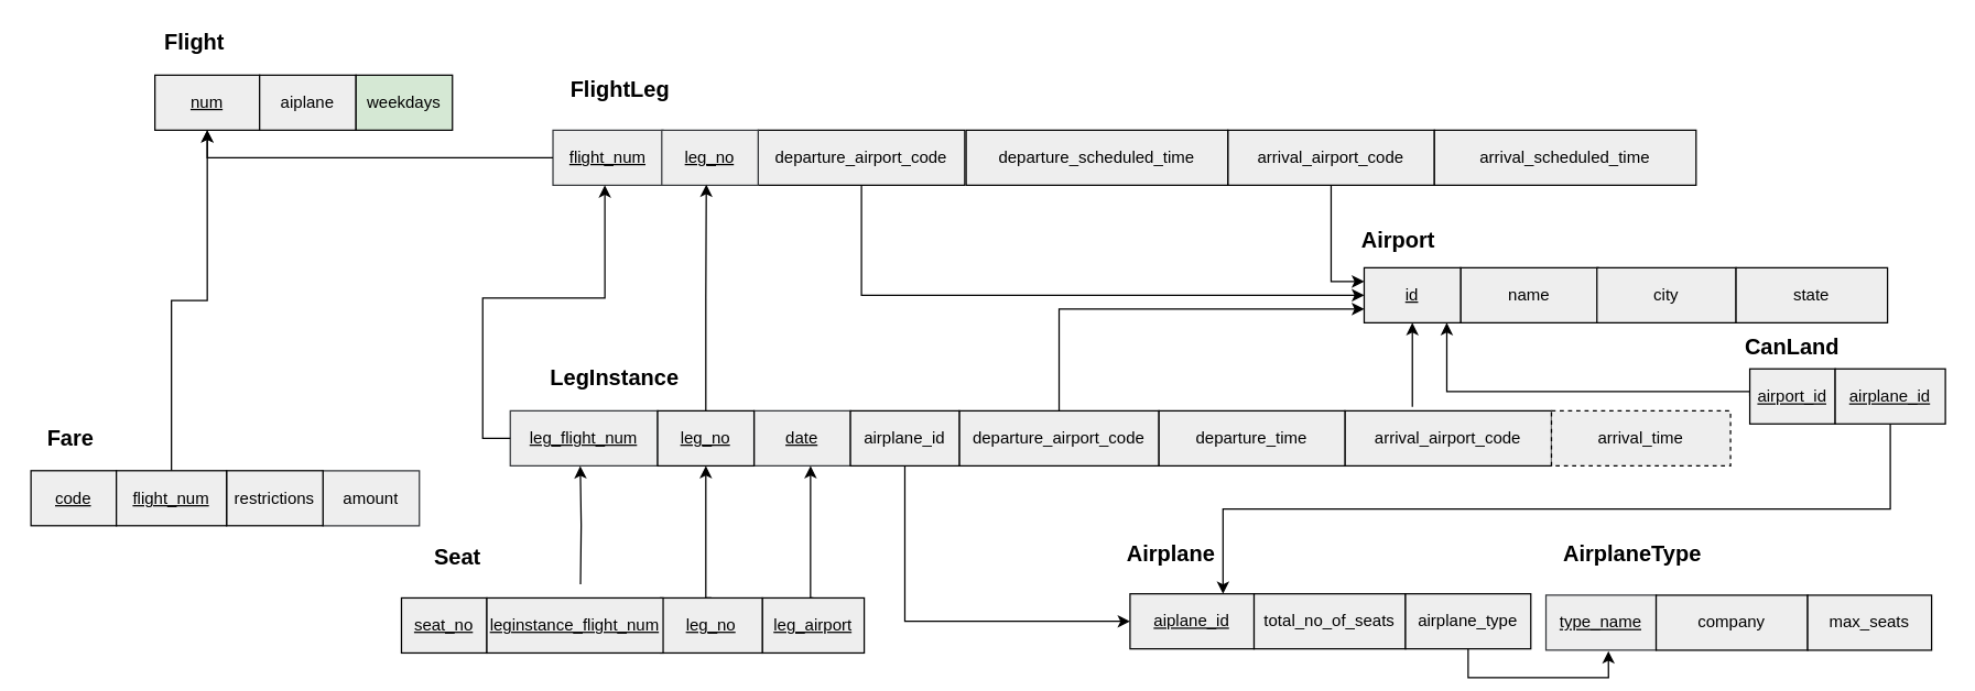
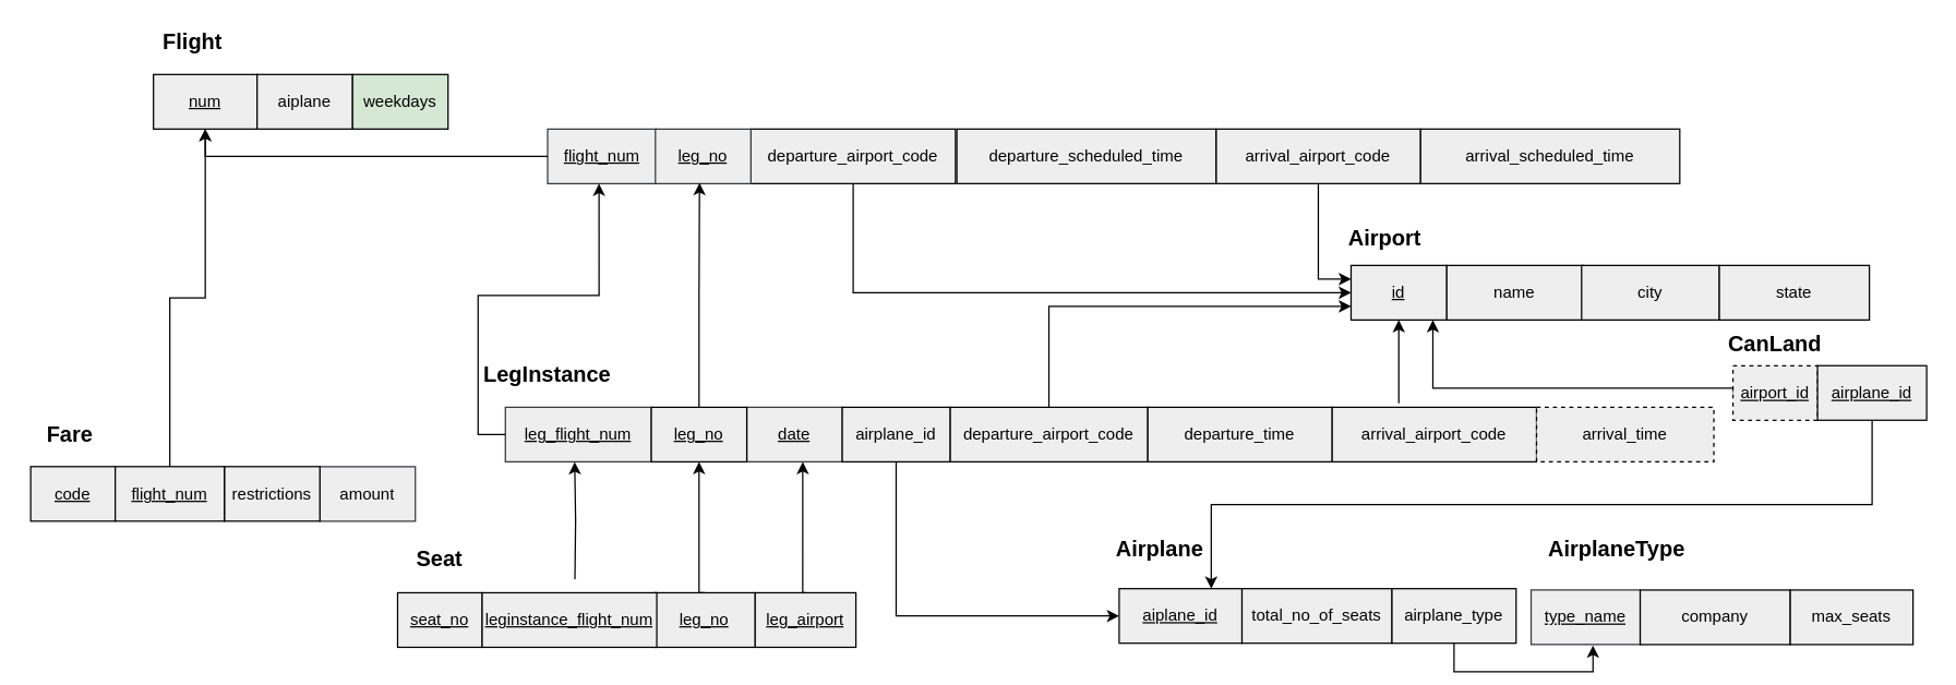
  <mxCell id="0" />
  <mxCell id="1" parent="0" />
  <mxCell id="2" value="" style="shape=table;html=1;whiteSpace=wrap;startSize=0;container=1;collapsible=0;childLayout=tableLayout;fillColor=#eeeeee;strokeColor=#36393d;" parent="1" vertex="1"><mxGeometry x="1122" y="432" width="80" height="40" as="geometry" /></mxCell>
  <mxCell id="3" value="" style="shape=partialRectangle;html=1;whiteSpace=wrap;collapsible=0;dropTarget=0;pointerEvents=0;fillColor=none;top=0;left=0;bottom=0;right=0;points=[[0,0.5],[1,0.5]];portConstraint=eastwest;" parent="2" vertex="1"><mxGeometry width="80" height="40" as="geometry" /></mxCell>
  <mxCell id="4" value="&lt;u&gt;type_name&lt;/u&gt;" style="shape=partialRectangle;html=1;whiteSpace=wrap;connectable=0;fillColor=none;top=0;left=0;bottom=0;right=0;overflow=hidden;" parent="3" vertex="1"><mxGeometry width="80" height="40" as="geometry" /></mxCell>
  <mxCell id="5" value="&lt;span style=&quot;font-size: 16px&quot;&gt;&lt;b&gt;AirplaneType&lt;/b&gt;&lt;/span&gt;" style="text;html=1;strokeColor=none;fillColor=none;align=center;verticalAlign=middle;whiteSpace=wrap;rounded=0;" parent="1" vertex="1"><mxGeometry x="1120" y="392" width="130" height="20" as="geometry" /></mxCell>
  <mxCell id="6" value="&lt;span style=&quot;font-size: 16px&quot;&gt;&lt;b&gt;Airport&lt;/b&gt;&lt;/span&gt;" style="text;html=1;strokeColor=none;fillColor=none;align=center;verticalAlign=middle;whiteSpace=wrap;rounded=0;" parent="1" vertex="1"><mxGeometry x="940" y="164" width="150" height="20" as="geometry" /></mxCell>
  <mxCell id="7" value="name" style="rounded=0;whiteSpace=wrap;html=1;strokeColor=#000000;fillColor=#EEEEEE;" parent="1" vertex="1"><mxGeometry x="1060" y="194" width="100" height="40" as="geometry" /></mxCell>
  <mxCell id="8" value="&lt;u&gt;id&lt;/u&gt;" style="rounded=0;whiteSpace=wrap;html=1;strokeColor=#000000;fillColor=#EEEEEE;" parent="1" vertex="1"><mxGeometry x="990" y="194" width="70" height="40" as="geometry" /></mxCell>
  <mxCell id="9" value="city" style="rounded=0;whiteSpace=wrap;html=1;strokeColor=#000000;fillColor=#EEEEEE;" parent="1" vertex="1"><mxGeometry x="1159" y="194" width="101" height="40" as="geometry" /></mxCell>
  <mxCell id="10" value="state" style="rounded=0;whiteSpace=wrap;html=1;strokeColor=#000000;fillColor=#EEEEEE;" parent="1" vertex="1"><mxGeometry x="1260" y="194" width="110" height="40" as="geometry" /></mxCell>
  <mxCell id="11" value="company" style="rounded=0;whiteSpace=wrap;html=1;strokeColor=#000000;fillColor=#EEEEEE;" parent="1" vertex="1"><mxGeometry x="1202" y="432" width="110" height="40" as="geometry" /></mxCell>
  <mxCell id="12" value="max_seats" style="rounded=0;whiteSpace=wrap;html=1;strokeColor=#000000;fillColor=#EEEEEE;" parent="1" vertex="1"><mxGeometry x="1312" y="432" width="90" height="40" as="geometry" /></mxCell>
- <mxCell id="13" value="&lt;span style=&quot;font-size: 16px&quot;&gt;&lt;b&gt;LegInstance&lt;/b&gt;&lt;/span&gt;" style="text;html=1;strokeColor=none;fillColor=none;align=center;verticalAlign=middle;whiteSpace=wrap;rounded=0;" parent="1" vertex="1"><mxGeometry x="396" y="264" width="100" height="20" as="geometry" /></mxCell>
+ <mxCell id="13" value="&lt;span style=&quot;font-size: 16px&quot;&gt;&lt;b&gt;LegInstance&lt;/b&gt;&lt;/span&gt;" style="text;html=1;strokeColor=none;fillColor=none;align=center;verticalAlign=middle;whiteSpace=wrap;rounded=0;" parent="1" vertex="1"><mxGeometry x="351" y="264" width="100" height="20" as="geometry" /></mxCell>
  <mxCell id="14" value="" style="shape=table;html=1;whiteSpace=wrap;startSize=0;container=1;collapsible=0;childLayout=tableLayout;fillColor=#eeeeee;strokeColor=#36393d;" parent="1" vertex="1"><mxGeometry x="547" y="298" width="70" height="40" as="geometry" /></mxCell>
  <mxCell id="15" value="" style="shape=partialRectangle;html=1;whiteSpace=wrap;collapsible=0;dropTarget=0;pointerEvents=0;fillColor=none;top=0;left=0;bottom=0;right=0;points=[[0,0.5],[1,0.5]];portConstraint=eastwest;" parent="14" vertex="1"><mxGeometry width="70" height="40" as="geometry" /></mxCell>
  <mxCell id="16" value="&lt;u&gt;date&lt;/u&gt;" style="shape=partialRectangle;html=1;whiteSpace=wrap;connectable=0;fillColor=none;top=0;left=0;bottom=0;right=0;overflow=hidden;" parent="15" vertex="1"><mxGeometry width="70" height="40" as="geometry" /></mxCell>
- <mxCell id="17" value="&lt;span style=&quot;font-size: 16px&quot;&gt;&lt;b&gt;FlightLeg&lt;/b&gt;&lt;/span&gt;" style="text;html=1;strokeColor=none;fillColor=none;align=center;verticalAlign=middle;whiteSpace=wrap;rounded=0;" parent="1" vertex="1"><mxGeometry x="360" y="54" width="180" height="20" as="geometry" /></mxCell>
  <mxCell id="18" style="edgeStyle=orthogonalEdgeStyle;rounded=0;orthogonalLoop=1;jettySize=auto;html=1;exitX=0.5;exitY=1;exitDx=0;exitDy=0;entryX=0;entryY=0.5;entryDx=0;entryDy=0;" parent="1" source="19" target="8" edge="1"><mxGeometry relative="1" as="geometry" /></mxCell>
  <mxCell id="19" value="departure_airport_code" style="rounded=0;whiteSpace=wrap;html=1;strokeColor=#000000;fillColor=#EEEEEE;" parent="1" vertex="1"><mxGeometry x="550" y="94" width="150" height="40" as="geometry" /></mxCell>
  <mxCell id="20" value="total_no_of_seats" style="rounded=0;whiteSpace=wrap;html=1;strokeColor=#000000;fillColor=#EEEEEE;" parent="1" vertex="1"><mxGeometry x="910" y="431" width="110" height="40" as="geometry" /></mxCell>
  <mxCell id="21" value="&lt;u&gt;aiplane_id&lt;/u&gt;" style="rounded=0;whiteSpace=wrap;html=1;strokeColor=#000000;fillColor=#EEEEEE;" parent="1" vertex="1"><mxGeometry x="820" y="431" width="90" height="40" as="geometry" /></mxCell>
  <mxCell id="22" style="edgeStyle=orthogonalEdgeStyle;rounded=0;orthogonalLoop=1;jettySize=auto;html=1;exitX=0.5;exitY=1;exitDx=0;exitDy=0;entryX=0.567;entryY=1.017;entryDx=0;entryDy=0;entryPerimeter=0;" parent="1" source="23" target="3" edge="1"><mxGeometry relative="1" as="geometry" /></mxCell>
  <mxCell id="23" value="airplane_type" style="rounded=0;whiteSpace=wrap;html=1;strokeColor=#000000;fillColor=#EEEEEE;" parent="1" vertex="1"><mxGeometry x="1020" y="431" width="91" height="40" as="geometry" /></mxCell>
  <mxCell id="24" value="&lt;span style=&quot;font-size: 16px&quot;&gt;&lt;b&gt;Airplane&lt;/b&gt;&lt;/span&gt;" style="text;html=1;strokeColor=none;fillColor=none;align=center;verticalAlign=middle;whiteSpace=wrap;rounded=0;" parent="1" vertex="1"><mxGeometry x="820" y="392" width="60" height="20" as="geometry" /></mxCell>
  <mxCell id="25" value="" style="shape=table;html=1;whiteSpace=wrap;startSize=0;container=1;collapsible=0;childLayout=tableLayout;fillColor=#eeeeee;strokeColor=#36393d;" parent="1" vertex="1"><mxGeometry x="401" y="94" width="80" height="40" as="geometry" /></mxCell>
  <mxCell id="26" value="" style="shape=partialRectangle;html=1;whiteSpace=wrap;collapsible=0;dropTarget=0;pointerEvents=0;fillColor=none;top=0;left=0;bottom=0;right=0;points=[[0,0.5],[1,0.5]];portConstraint=eastwest;" parent="25" vertex="1"><mxGeometry width="80" height="40" as="geometry" /></mxCell>
  <mxCell id="27" value="&lt;u&gt;flight_num&lt;/u&gt;" style="shape=partialRectangle;html=1;whiteSpace=wrap;connectable=0;fillColor=none;top=0;left=0;bottom=0;right=0;overflow=hidden;" parent="26" vertex="1"><mxGeometry width="80" height="40" as="geometry" /></mxCell>
  <mxCell id="28" style="edgeStyle=orthogonalEdgeStyle;rounded=0;orthogonalLoop=1;jettySize=auto;html=1;exitX=0.5;exitY=1;exitDx=0;exitDy=0;entryX=0;entryY=0.25;entryDx=0;entryDy=0;" parent="1" source="29" target="8" edge="1"><mxGeometry relative="1" as="geometry" /></mxCell>
  <mxCell id="29" value="arrival_airport_code" style="rounded=0;whiteSpace=wrap;html=1;strokeColor=#000000;fillColor=#EEEEEE;" parent="1" vertex="1"><mxGeometry x="891" y="94" width="150" height="40" as="geometry" /></mxCell>
  <mxCell id="30" value="departure_scheduled_time" style="rounded=0;whiteSpace=wrap;html=1;strokeColor=#000000;fillColor=#EEEEEE;" parent="1" vertex="1"><mxGeometry x="701" y="94" width="190" height="40" as="geometry" /></mxCell>
  <mxCell id="31" value="arrival_scheduled_time" style="rounded=0;whiteSpace=wrap;html=1;strokeColor=#000000;fillColor=#EEEEEE;" parent="1" vertex="1"><mxGeometry x="1041" y="94" width="190" height="40" as="geometry" /></mxCell>
  <mxCell id="32" value="" style="shape=table;html=1;whiteSpace=wrap;startSize=0;container=1;collapsible=0;childLayout=tableLayout;fillColor=#eeeeee;strokeColor=#36393d;" parent="1" vertex="1"><mxGeometry x="480" y="94" width="70" height="40" as="geometry" /></mxCell>
  <mxCell id="33" value="" style="shape=partialRectangle;html=1;whiteSpace=wrap;collapsible=0;dropTarget=0;pointerEvents=0;fillColor=none;top=0;left=0;bottom=0;right=0;points=[[0,0.5],[1,0.5]];portConstraint=eastwest;" parent="32" vertex="1"><mxGeometry width="70" height="40" as="geometry" /></mxCell>
  <mxCell id="34" value="&lt;u&gt;leg_no&lt;/u&gt;" style="shape=partialRectangle;html=1;whiteSpace=wrap;connectable=0;fillColor=none;top=0;left=0;bottom=0;right=0;overflow=hidden;" parent="33" vertex="1"><mxGeometry width="70" height="40" as="geometry" /></mxCell>
  <mxCell id="35" style="edgeStyle=orthogonalEdgeStyle;rounded=0;orthogonalLoop=1;jettySize=auto;html=1;exitX=0.5;exitY=0;exitDx=0;exitDy=0;entryX=0;entryY=0.75;entryDx=0;entryDy=0;" parent="1" source="36" target="8" edge="1"><mxGeometry relative="1" as="geometry" /></mxCell>
  <mxCell id="36" value="departure_airport_code" style="rounded=0;whiteSpace=wrap;html=1;strokeColor=#000000;fillColor=#EEEEEE;" parent="1" vertex="1"><mxGeometry x="696" y="298" width="145" height="40" as="geometry" /></mxCell>
  <mxCell id="37" value="" style="shape=table;html=1;whiteSpace=wrap;startSize=0;container=1;collapsible=0;childLayout=tableLayout;fillColor=#eeeeee;strokeColor=#36393d;" parent="1" vertex="1"><mxGeometry x="370" y="298" width="107" height="40" as="geometry" /></mxCell>
  <mxCell id="38" value="" style="shape=partialRectangle;html=1;whiteSpace=wrap;collapsible=0;dropTarget=0;pointerEvents=0;fillColor=none;top=0;left=0;bottom=0;right=0;points=[[0,0.5],[1,0.5]];portConstraint=eastwest;" parent="37" vertex="1"><mxGeometry width="107" height="40" as="geometry" /></mxCell>
  <mxCell id="39" value="&lt;u&gt;leg_flight_num&lt;/u&gt;" style="shape=partialRectangle;html=1;whiteSpace=wrap;connectable=0;fillColor=none;top=0;left=0;bottom=0;right=0;overflow=hidden;" parent="38" vertex="1"><mxGeometry width="107" height="40" as="geometry" /></mxCell>
  <mxCell id="40" style="edgeStyle=orthogonalEdgeStyle;rounded=0;orthogonalLoop=1;jettySize=auto;html=1;entryX=0.5;entryY=1;entryDx=0;entryDy=0;" parent="1" target="8" edge="1"><mxGeometry relative="1" as="geometry"><mxPoint x="1025" y="295" as="sourcePoint" /><Array as="points"><mxPoint x="1025" y="295" /></Array></mxGeometry></mxCell>
  <mxCell id="41" value="arrival_airport_code" style="rounded=0;whiteSpace=wrap;html=1;strokeColor=#000000;fillColor=#EEEEEE;" parent="1" vertex="1"><mxGeometry x="976" y="298" width="150" height="40" as="geometry" /></mxCell>
  <mxCell id="42" value="departure_time" style="rounded=0;whiteSpace=wrap;html=1;strokeColor=#000000;fillColor=#EEEEEE;" parent="1" vertex="1"><mxGeometry x="841" y="298" width="135" height="40" as="geometry" /></mxCell>
  <mxCell id="43" value="arrival_time" style="rounded=0;whiteSpace=wrap;html=1;strokeColor=#000000;fillColor=#EEEEEE;dashed=1;" parent="1" vertex="1"><mxGeometry x="1126" y="298" width="130" height="40" as="geometry" /></mxCell>
  <mxCell id="44" style="edgeStyle=orthogonalEdgeStyle;rounded=0;orthogonalLoop=1;jettySize=auto;html=1;exitX=0.5;exitY=0;exitDx=0;exitDy=0;entryX=0.462;entryY=0.988;entryDx=0;entryDy=0;entryPerimeter=0;" parent="1" source="45" target="33" edge="1"><mxGeometry relative="1" as="geometry" /></mxCell>
  <mxCell id="45" value="&lt;u&gt;leg_no&lt;/u&gt;" style="rounded=0;whiteSpace=wrap;html=1;strokeColor=#000000;fillColor=#EEEEEE;" parent="1" vertex="1"><mxGeometry x="477" y="298" width="70" height="40" as="geometry" /></mxCell>
- <mxCell id="46" value="&lt;span style=&quot;font-size: 16px&quot;&gt;&lt;b&gt;Seat&lt;/b&gt;&lt;/span&gt;" style="text;html=1;strokeColor=none;fillColor=none;align=center;verticalAlign=middle;whiteSpace=wrap;rounded=0;" parent="1" vertex="1"><mxGeometry x="301" y="394" width="62" height="20" as="geometry" /></mxCell>
+ <mxCell id="46" value="&lt;span style=&quot;font-size: 16px&quot;&gt;&lt;b&gt;Seat&lt;/b&gt;&lt;/span&gt;" style="text;html=1;strokeColor=none;fillColor=none;align=center;verticalAlign=middle;whiteSpace=wrap;rounded=0;" parent="1" vertex="1"><mxGeometry x="291" y="399" width="62" height="20" as="geometry" /></mxCell>
  <mxCell id="47" value="&lt;u&gt;seat_no&lt;/u&gt;" style="rounded=0;whiteSpace=wrap;html=1;strokeColor=#000000;fillColor=#EEEEEE;" parent="1" vertex="1"><mxGeometry x="291" y="434" width="62" height="40" as="geometry" /></mxCell>
  <mxCell id="48" style="edgeStyle=orthogonalEdgeStyle;rounded=0;orthogonalLoop=1;jettySize=auto;html=1;exitX=0.5;exitY=0;exitDx=0;exitDy=0;entryX=0.586;entryY=1;entryDx=0;entryDy=0;entryPerimeter=0;" parent="1" source="49" target="15" edge="1"><mxGeometry relative="1" as="geometry"><Array as="points"><mxPoint x="588" y="434" /></Array></mxGeometry></mxCell>
  <mxCell id="49" value="&lt;u&gt;leg_airport&lt;/u&gt;" style="rounded=0;whiteSpace=wrap;html=1;strokeColor=#000000;fillColor=#EEEEEE;" parent="1" vertex="1"><mxGeometry x="553" y="434" width="74" height="40" as="geometry" /></mxCell>
  <mxCell id="50" value="&lt;span style=&quot;font-size: 16px&quot;&gt;&lt;b&gt;Fare&lt;/b&gt;&lt;/span&gt;" style="text;html=1;strokeColor=none;fillColor=none;align=center;verticalAlign=middle;whiteSpace=wrap;rounded=0;" parent="1" vertex="1"><mxGeometry x="20" y="307.5" width="62" height="20" as="geometry" /></mxCell>
  <mxCell id="51" value="" style="shape=table;html=1;whiteSpace=wrap;startSize=0;container=1;collapsible=0;childLayout=tableLayout;fillColor=#eeeeee;strokeColor=#36393d;" parent="1" vertex="1"><mxGeometry x="234" y="341.5" width="70" height="40" as="geometry" /></mxCell>
  <mxCell id="52" value="" style="shape=partialRectangle;html=1;whiteSpace=wrap;collapsible=0;dropTarget=0;pointerEvents=0;fillColor=none;top=0;left=0;bottom=0;right=0;points=[[0,0.5],[1,0.5]];portConstraint=eastwest;" parent="51" vertex="1"><mxGeometry width="70" height="40" as="geometry" /></mxCell>
  <mxCell id="53" value="amount" style="shape=partialRectangle;html=1;whiteSpace=wrap;connectable=0;fillColor=none;top=0;left=0;bottom=0;right=0;overflow=hidden;" parent="52" vertex="1"><mxGeometry width="70" height="40" as="geometry" /></mxCell>
  <mxCell id="54" value="&lt;u&gt;code&lt;/u&gt;" style="rounded=0;whiteSpace=wrap;html=1;strokeColor=#000000;fillColor=#EEEEEE;" parent="1" vertex="1"><mxGeometry x="22" y="341.5" width="62" height="40" as="geometry" /></mxCell>
  <mxCell id="55" value="restrictions" style="rounded=0;whiteSpace=wrap;html=1;strokeColor=#000000;fillColor=#EEEEEE;" parent="1" vertex="1"><mxGeometry x="164" y="341.5" width="70" height="40" as="geometry" /></mxCell>
  <mxCell id="56" value="&lt;span style=&quot;font-size: 16px&quot;&gt;&lt;b&gt;Flight&lt;/b&gt;&lt;/span&gt;" style="text;html=1;strokeColor=none;fillColor=none;align=center;verticalAlign=middle;whiteSpace=wrap;rounded=0;" parent="1" vertex="1"><mxGeometry x="110" y="20" width="62" height="20" as="geometry" /></mxCell>
  <mxCell id="57" value="&lt;u&gt;num&lt;/u&gt;" style="rounded=0;whiteSpace=wrap;html=1;strokeColor=#000000;fillColor=#EEEEEE;" parent="1" vertex="1"><mxGeometry x="112" y="54" width="76" height="40" as="geometry" /></mxCell>
  <mxCell id="58" value="aiplane" style="rounded=0;whiteSpace=wrap;html=1;strokeColor=#000000;fillColor=#EEEEEE;" parent="1" vertex="1"><mxGeometry x="188" y="54" width="70" height="40" as="geometry" /></mxCell>
  <mxCell id="59" value="weekdays" style="rounded=0;whiteSpace=wrap;html=1;strokeColor=#000000;fillColor=#d5e8d4;" parent="1" vertex="1"><mxGeometry x="258" y="54" width="70" height="40" as="geometry" /></mxCell>
  <mxCell id="60" style="edgeStyle=orthogonalEdgeStyle;rounded=0;orthogonalLoop=1;jettySize=auto;html=1;exitX=0;exitY=0.5;exitDx=0;exitDy=0;entryX=0.5;entryY=1;entryDx=0;entryDy=0;" parent="1" source="26" target="57" edge="1"><mxGeometry relative="1" as="geometry" /></mxCell>
  <mxCell id="61" style="edgeStyle=orthogonalEdgeStyle;rounded=0;orthogonalLoop=1;jettySize=auto;html=1;exitX=0.5;exitY=0;exitDx=0;exitDy=0;entryX=0.5;entryY=1;entryDx=0;entryDy=0;" parent="1" source="62" target="45" edge="1"><mxGeometry relative="1" as="geometry"><Array as="points"><mxPoint x="512" y="434" /></Array></mxGeometry></mxCell>
  <mxCell id="62" value="&lt;u&gt;leg_no&lt;/u&gt;" style="rounded=0;whiteSpace=wrap;html=1;strokeColor=#000000;fillColor=#EEEEEE;" parent="1" vertex="1"><mxGeometry x="479" y="434" width="74" height="40" as="geometry" /></mxCell>
  <mxCell id="63" style="edgeStyle=orthogonalEdgeStyle;rounded=0;orthogonalLoop=1;jettySize=auto;html=1;entryX=0.475;entryY=1.004;entryDx=0;entryDy=0;entryPerimeter=0;" parent="1" target="38" edge="1"><mxGeometry relative="1" as="geometry"><mxPoint x="421" y="424" as="sourcePoint" /></mxGeometry></mxCell>
  <mxCell id="64" value="&lt;u&gt;leginstance_flight_num&lt;/u&gt;" style="rounded=0;whiteSpace=wrap;html=1;strokeColor=#000000;fillColor=#EEEEEE;" parent="1" vertex="1"><mxGeometry x="353" y="434" width="128" height="40" as="geometry" /></mxCell>
  <mxCell id="65" style="edgeStyle=orthogonalEdgeStyle;rounded=0;orthogonalLoop=1;jettySize=auto;html=1;exitX=0.5;exitY=0;exitDx=0;exitDy=0;entryX=0.5;entryY=1;entryDx=0;entryDy=0;" parent="1" source="66" target="57" edge="1"><mxGeometry relative="1" as="geometry" /></mxCell>
  <mxCell id="66" value="&lt;u&gt;flight_num&lt;/u&gt;" style="rounded=0;whiteSpace=wrap;html=1;strokeColor=#000000;fillColor=#EEEEEE;" parent="1" vertex="1"><mxGeometry x="84" y="341.5" width="80" height="40" as="geometry" /></mxCell>
  <mxCell id="67" style="edgeStyle=orthogonalEdgeStyle;rounded=0;orthogonalLoop=1;jettySize=auto;html=1;exitX=0;exitY=0.5;exitDx=0;exitDy=0;entryX=0.471;entryY=1;entryDx=0;entryDy=0;entryPerimeter=0;" parent="1" source="38" target="26" edge="1"><mxGeometry relative="1" as="geometry" /></mxCell>
  <mxCell id="68" style="edgeStyle=orthogonalEdgeStyle;rounded=0;orthogonalLoop=1;jettySize=auto;html=1;exitX=0;exitY=0.5;exitDx=0;exitDy=0;" edge="1" parent="1" source="69"><mxGeometry relative="1" as="geometry"><mxPoint x="1050" y="234" as="targetPoint" /><Array as="points"><mxPoint x="1250" y="284" /><mxPoint x="1050" y="284" /><mxPoint x="1050" y="234" /></Array></mxGeometry></mxCell>
- <mxCell id="69" value="&lt;u&gt;airport_id&lt;/u&gt;" style="rounded=0;whiteSpace=wrap;html=1;strokeColor=#000000;fillColor=#EEEEEE;" vertex="1" parent="1"><mxGeometry x="1270" y="267.5" width="62" height="40" as="geometry" /></mxCell>
+ <mxCell id="69" value="&lt;u&gt;airport_id&lt;/u&gt;" style="rounded=0;whiteSpace=wrap;html=1;strokeColor=#000000;fillColor=#EEEEEE;dashed=1;" vertex="1" parent="1"><mxGeometry x="1270" y="267.5" width="62" height="40" as="geometry" /></mxCell>
  <mxCell id="70" style="edgeStyle=orthogonalEdgeStyle;rounded=0;orthogonalLoop=1;jettySize=auto;html=1;exitX=0.5;exitY=1;exitDx=0;exitDy=0;entryX=0.75;entryY=0;entryDx=0;entryDy=0;" edge="1" parent="1" source="71" target="21"><mxGeometry relative="1" as="geometry"><mxPoint x="890" y="424" as="targetPoint" /></mxGeometry></mxCell>
  <mxCell id="71" value="&lt;u&gt;airplane_id&lt;/u&gt;" style="rounded=0;whiteSpace=wrap;html=1;strokeColor=#000000;fillColor=#EEEEEE;" vertex="1" parent="1"><mxGeometry x="1332" y="267.5" width="80" height="40" as="geometry" /></mxCell>
  <mxCell id="72" value="&lt;span style=&quot;font-size: 16px&quot;&gt;&lt;b&gt;CanLand&lt;/b&gt;&lt;/span&gt;" style="text;html=1;strokeColor=none;fillColor=none;align=center;verticalAlign=middle;whiteSpace=wrap;rounded=0;" vertex="1" parent="1"><mxGeometry x="1270" y="240.5" width="62" height="20" as="geometry" /></mxCell>
  <mxCell id="73" style="edgeStyle=orthogonalEdgeStyle;rounded=0;orthogonalLoop=1;jettySize=auto;html=1;exitX=0.5;exitY=1;exitDx=0;exitDy=0;entryX=0;entryY=0.5;entryDx=0;entryDy=0;" edge="1" parent="1" source="74" target="21"><mxGeometry relative="1" as="geometry"><Array as="points"><mxPoint x="657" y="451" /></Array></mxGeometry></mxCell>
  <mxCell id="74" value="airplane_id" style="rounded=0;whiteSpace=wrap;html=1;strokeColor=#000000;fillColor=#EEEEEE;" vertex="1" parent="1"><mxGeometry x="617" y="298" width="79" height="40" as="geometry" /></mxCell>
